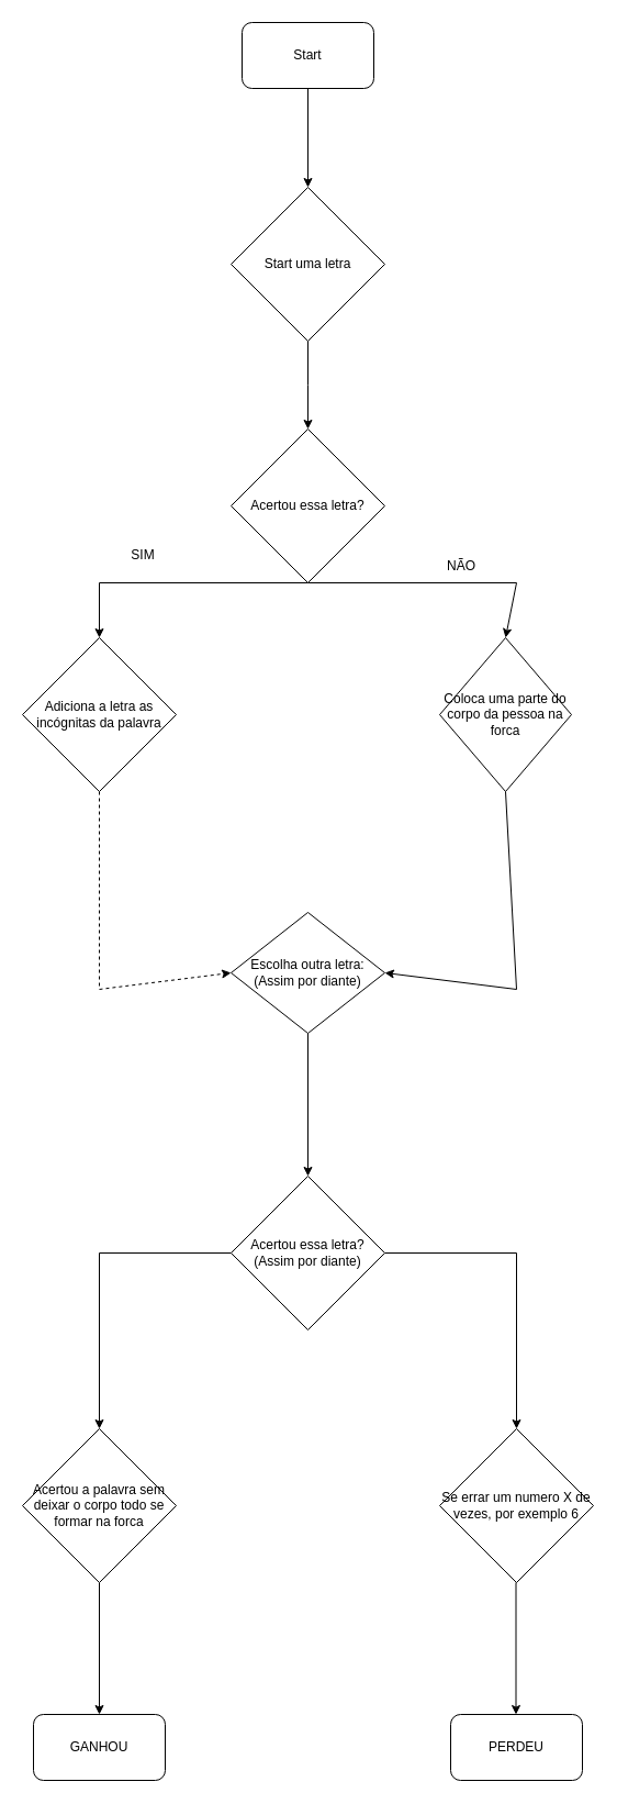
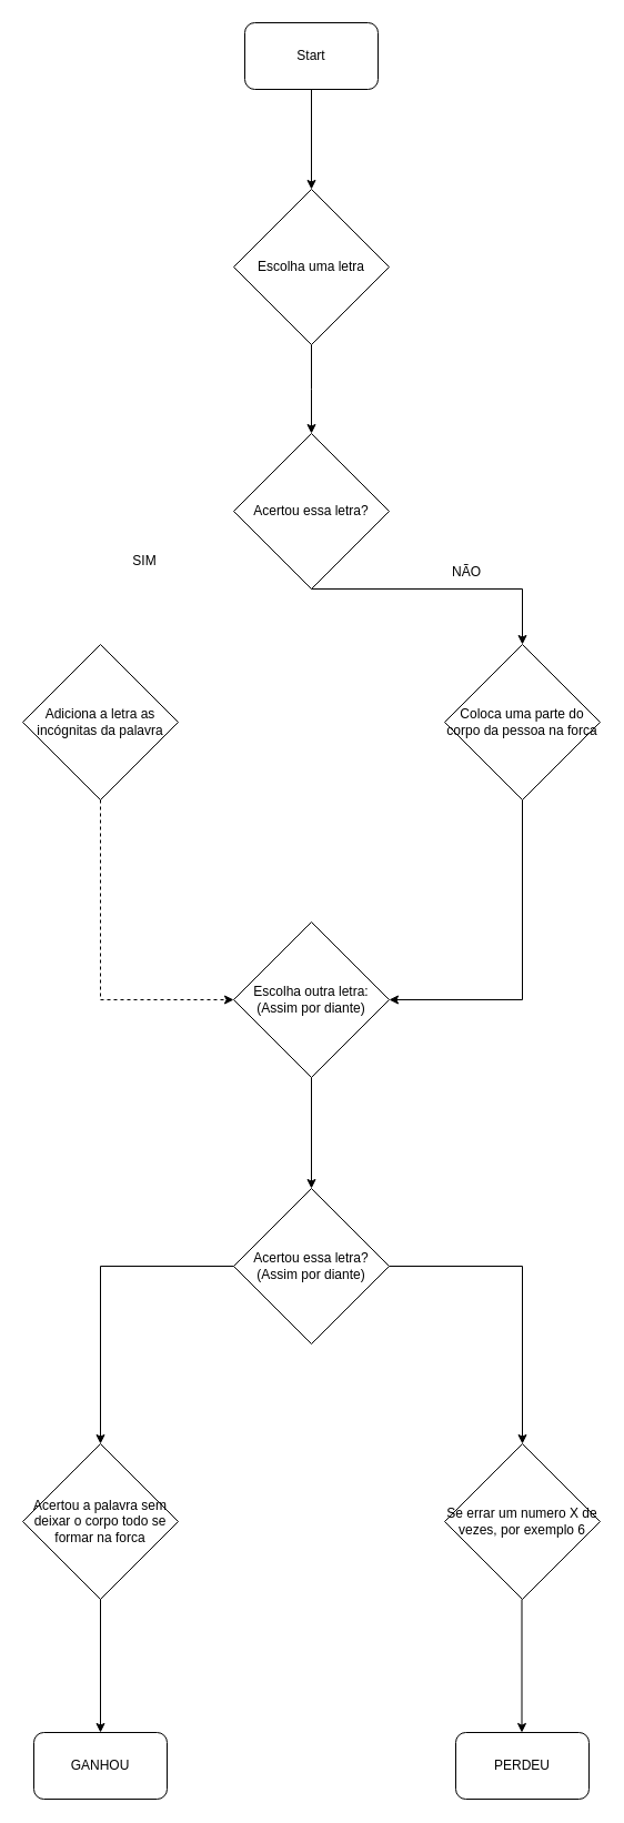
  <mxCell id="0" />
  <mxCell id="1" parent="0" />
  <mxCell id="2" value="&lt;div&gt;Start&lt;/div&gt;" style="rounded=1;whiteSpace=wrap;html=1;" vertex="1" parent="1"><mxGeometry x="220" y="20" width="120" height="60" as="geometry" /></mxCell>
  <mxCell id="3" value="" style="endArrow=classic;html=1;rounded=0;exitX=0.5;exitY=1;exitDx=0;exitDy=0;" edge="1" parent="1" source="2"><mxGeometry width="50" height="50" relative="1" as="geometry"><mxPoint x="260" y="300" as="sourcePoint" /><mxPoint x="280" y="170" as="targetPoint" /></mxGeometry></mxCell>
- <mxCell id="4" value="Start uma letra" style="rhombus;whiteSpace=wrap;html=1;" vertex="1" parent="1"><mxGeometry x="210" y="170" width="140" height="140" as="geometry" /></mxCell>
+ <mxCell id="4" value="Escolha uma letra" style="rhombus;whiteSpace=wrap;html=1;" vertex="1" parent="1"><mxGeometry x="210" y="170" width="140" height="140" as="geometry" /></mxCell>
  <mxCell id="5" value="Adiciona a letra as incógnitas da palavra" style="rhombus;whiteSpace=wrap;html=1;" vertex="1" parent="1"><mxGeometry x="20" y="580" width="140" height="140" as="geometry" /></mxCell>
- <mxCell id="6" value="&lt;div&gt;Coloca uma parte do corpo da pessoa na forca&lt;/div&gt;" style="rhombus;whiteSpace=wrap;html=1;" vertex="1" parent="1"><mxGeometry x="400" y="580" width="120" height="140" as="geometry" /></mxCell>
+ <mxCell id="6" value="&lt;div&gt;Coloca uma parte do corpo da pessoa na forca&lt;/div&gt;" style="rhombus;whiteSpace=wrap;html=1;" vertex="1" parent="1"><mxGeometry x="400" y="580" width="140" height="140" as="geometry" /></mxCell>
  <mxCell id="7" value="" style="endArrow=classic;html=1;rounded=0;exitX=0.5;exitY=1;exitDx=0;exitDy=0;" edge="1" parent="1" source="4"><mxGeometry width="50" height="50" relative="1" as="geometry"><mxPoint x="260" y="390" as="sourcePoint" /><mxPoint x="280" y="390" as="targetPoint" /><Array as="points"><mxPoint x="280" y="350" /></Array></mxGeometry></mxCell>
  <mxCell id="8" value="&lt;div&gt;Acertou essa letra?&lt;/div&gt;" style="rhombus;whiteSpace=wrap;html=1;" vertex="1" parent="1"><mxGeometry x="210" y="390" width="140" height="140" as="geometry" /></mxCell>
- <mxCell id="9" value="" style="endArrow=classic;html=1;rounded=0;exitX=0.5;exitY=1;exitDx=0;exitDy=0;entryX=0.5;entryY=0;entryDx=0;entryDy=0;" edge="1" parent="1" source="8" target="5"><mxGeometry width="50" height="50" relative="1" as="geometry"><mxPoint x="260" y="510" as="sourcePoint" /><mxPoint x="120" y="530" as="targetPoint" /><Array as="points"><mxPoint x="90" y="530" /></Array></mxGeometry></mxCell>
  <mxCell id="10" value="" style="endArrow=classic;html=1;rounded=0;exitX=0.5;exitY=1;exitDx=0;exitDy=0;entryX=0.5;entryY=0;entryDx=0;entryDy=0;" edge="1" parent="1" source="8" target="6"><mxGeometry width="50" height="50" relative="1" as="geometry"><mxPoint x="290" y="540" as="sourcePoint" /><mxPoint x="130" y="590" as="targetPoint" /><Array as="points"><mxPoint x="470" y="530" /></Array></mxGeometry></mxCell>
  <mxCell id="11" value="SIM" style="text;html=1;align=center;verticalAlign=middle;whiteSpace=wrap;rounded=0;" vertex="1" parent="1"><mxGeometry x="100" y="490" width="60" height="30" as="geometry" /></mxCell>
  <mxCell id="12" value="NÃO" style="text;html=1;align=center;verticalAlign=middle;whiteSpace=wrap;rounded=0;" vertex="1" parent="1"><mxGeometry x="390" y="500" width="60" height="30" as="geometry" /></mxCell>
- <mxCell id="13" value="Escolha outra letra:&lt;br&gt;&lt;div&gt;(Assim por diante)&lt;/div&gt;" style="rhombus;whiteSpace=wrap;html=1;" vertex="1" parent="1"><mxGeometry x="210" y="830" width="140" height="110" as="geometry" /></mxCell>
+ <mxCell id="13" value="Escolha outra letra:&lt;br&gt;&lt;div&gt;(Assim por diante)&lt;/div&gt;" style="rhombus;whiteSpace=wrap;html=1;" vertex="1" parent="1"><mxGeometry x="210" y="830" width="140" height="140" as="geometry" /></mxCell>
  <mxCell id="14" value="" style="endArrow=classic;html=1;rounded=0;exitX=0.5;exitY=1;exitDx=0;exitDy=0;entryX=0;entryY=0.5;entryDx=0;entryDy=0;dashed=1;" edge="1" parent="1" source="5" target="13"><mxGeometry width="50" height="50" relative="1" as="geometry"><mxPoint x="170" y="740" as="sourcePoint" /><mxPoint x="90" y="1000" as="targetPoint" /><Array as="points"><mxPoint x="90" y="900" /></Array></mxGeometry></mxCell>
  <mxCell id="15" value="" style="endArrow=classic;html=1;rounded=0;exitX=0.5;exitY=1;exitDx=0;exitDy=0;entryX=1;entryY=0.5;entryDx=0;entryDy=0;" edge="1" parent="1" source="6" target="13"><mxGeometry width="50" height="50" relative="1" as="geometry"><mxPoint x="260" y="900" as="sourcePoint" /><mxPoint x="310" y="850" as="targetPoint" /><Array as="points"><mxPoint x="470" y="900" /></Array></mxGeometry></mxCell>
  <mxCell id="16" value="" style="endArrow=classic;html=1;rounded=0;exitX=0.5;exitY=1;exitDx=0;exitDy=0;" edge="1" parent="1" source="13"><mxGeometry width="50" height="50" relative="1" as="geometry"><mxPoint x="260" y="1050" as="sourcePoint" /><mxPoint x="280" y="1070" as="targetPoint" /></mxGeometry></mxCell>
  <mxCell id="17" value="&lt;div&gt;Acertou essa letra?&lt;/div&gt;&lt;div&gt;(Assim por diante)&lt;/div&gt;" style="rhombus;whiteSpace=wrap;html=1;" vertex="1" parent="1"><mxGeometry x="210" y="1070" width="140" height="140" as="geometry" /></mxCell>
  <mxCell id="18" value="Acertou a palavra sem deixar o corpo todo se formar na forca" style="rhombus;whiteSpace=wrap;html=1;" vertex="1" parent="1"><mxGeometry x="20" y="1300" width="140" height="140" as="geometry" /></mxCell>
  <mxCell id="19" value="&lt;div&gt;Se errar um numero X de vezes, por exemplo 6&lt;/div&gt;" style="rhombus;whiteSpace=wrap;html=1;" vertex="1" parent="1"><mxGeometry x="400" y="1300" width="140" height="140" as="geometry" /></mxCell>
  <mxCell id="20" value="" style="endArrow=classic;html=1;rounded=0;entryX=0.5;entryY=0;entryDx=0;entryDy=0;" edge="1" parent="1" source="17" target="18"><mxGeometry width="50" height="50" relative="1" as="geometry"><mxPoint x="260" y="1480" as="sourcePoint" /><mxPoint x="310" y="1430" as="targetPoint" /><Array as="points"><mxPoint x="90" y="1140" /></Array></mxGeometry></mxCell>
  <mxCell id="21" value="" style="endArrow=classic;html=1;rounded=0;exitX=1;exitY=0.5;exitDx=0;exitDy=0;entryX=0.5;entryY=0;entryDx=0;entryDy=0;" edge="1" parent="1" source="17" target="19"><mxGeometry width="50" height="50" relative="1" as="geometry"><mxPoint x="260" y="1480" as="sourcePoint" /><mxPoint x="310" y="1430" as="targetPoint" /><Array as="points"><mxPoint x="470" y="1140" /></Array></mxGeometry></mxCell>
  <mxCell id="22" value="GANHOU" style="rounded=1;whiteSpace=wrap;html=1;" vertex="1" parent="1"><mxGeometry x="30" y="1560" width="120" height="60" as="geometry" /></mxCell>
  <mxCell id="23" value="" style="endArrow=classic;html=1;rounded=0;exitX=0.5;exitY=1;exitDx=0;exitDy=0;entryX=0.5;entryY=0;entryDx=0;entryDy=0;" edge="1" parent="1" source="18" target="22"><mxGeometry width="50" height="50" relative="1" as="geometry"><mxPoint x="260" y="1390" as="sourcePoint" /><mxPoint x="310" y="1340" as="targetPoint" /></mxGeometry></mxCell>
  <mxCell id="24" value="PERDEU" style="rounded=1;whiteSpace=wrap;html=1;" vertex="1" parent="1"><mxGeometry x="410" y="1560" width="120" height="60" as="geometry" /></mxCell>
  <mxCell id="25" value="" style="endArrow=classic;html=1;rounded=0;exitX=0.5;exitY=1;exitDx=0;exitDy=0;entryX=0.5;entryY=0;entryDx=0;entryDy=0;" edge="1" parent="1"><mxGeometry width="50" height="50" relative="1" as="geometry"><mxPoint x="469.5" y="1440" as="sourcePoint" /><mxPoint x="469.5" y="1560" as="targetPoint" /></mxGeometry></mxCell>
